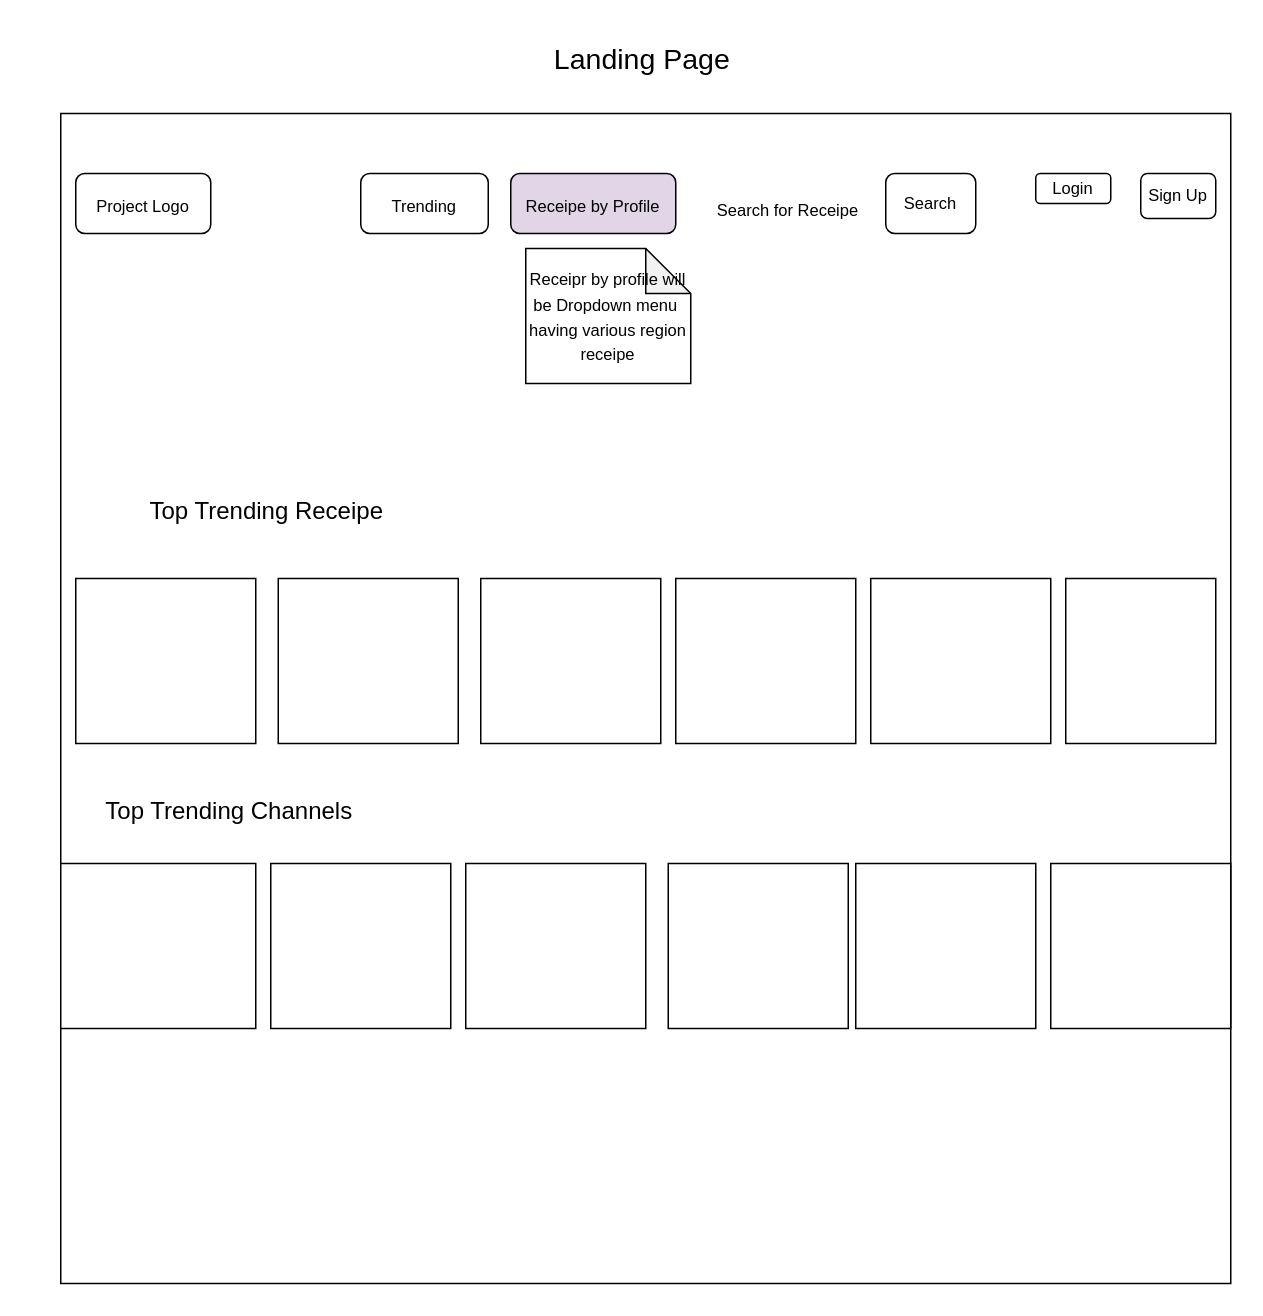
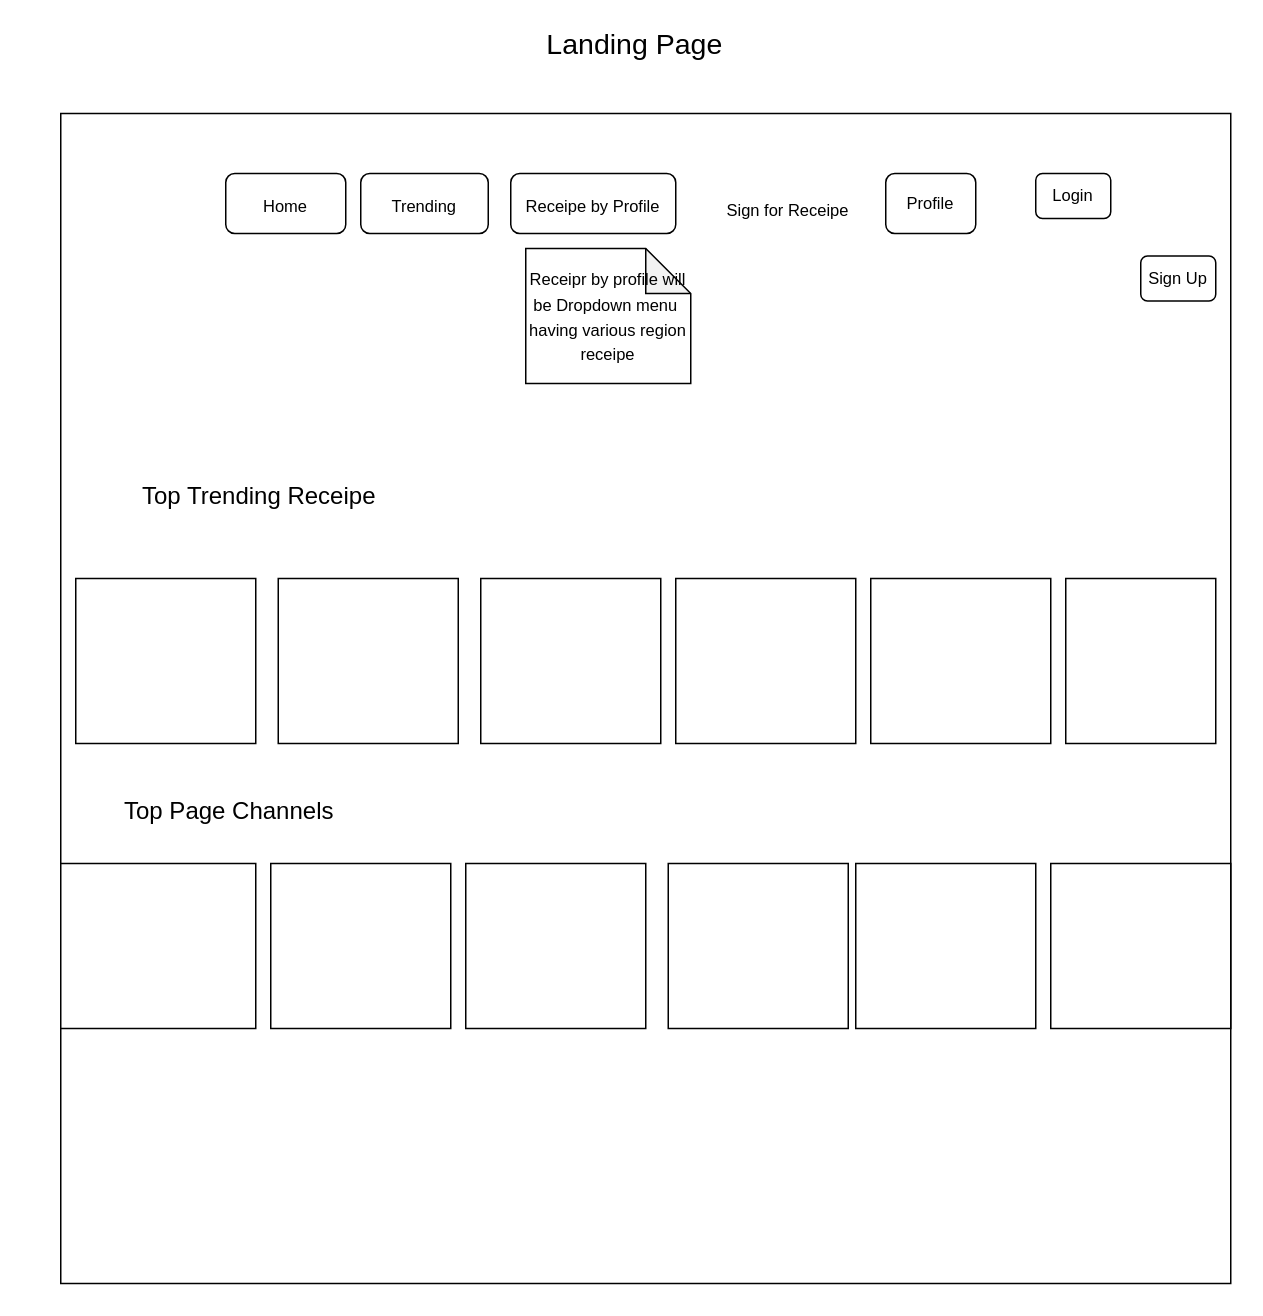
  <mxCell id="0" />
  <mxCell id="1" parent="0" />
  <mxCell id="2" value="" style="whiteSpace=wrap;html=1;aspect=fixed;" vertex="1" parent="1"><mxGeometry x="40" y="75" width="780" height="780" as="geometry" /></mxCell>
- <mxCell id="3" value="&lt;font style=&quot;font-size: 19px;&quot;&gt;Landing Page&amp;nbsp;&lt;/font&gt;" style="text;html=1;align=center;verticalAlign=middle;resizable=0;points=[];autosize=1;strokeColor=none;fillColor=none;" vertex="1" parent="1"><mxGeometry x="355" y="20" width="150" height="40" as="geometry" /></mxCell>
- <mxCell id="4" value="&lt;font style=&quot;font-size: 11px;&quot;&gt;Project Logo&lt;/font&gt;" style="rounded=1;whiteSpace=wrap;html=1;fontSize=19;" vertex="1" parent="1"><mxGeometry x="50" y="115" width="90" height="40" as="geometry" /></mxCell>
+ <mxCell id="3" value="&lt;font style=&quot;font-size: 19px;&quot;&gt;Landing Page&amp;nbsp;&lt;/font&gt;" style="text;html=1;align=center;verticalAlign=middle;resizable=0;points=[];autosize=1;strokeColor=none;fillColor=none;" vertex="1" parent="1"><mxGeometry x="350" y="10" width="150" height="40" as="geometry" /></mxCell>
+ <mxCell id="5" value="&lt;font style=&quot;font-size: 11px;&quot;&gt;Home&lt;/font&gt;" style="rounded=1;whiteSpace=wrap;html=1;fontSize=19;" vertex="1" parent="1"><mxGeometry x="150" y="115" width="80" height="40" as="geometry" /></mxCell>
  <mxCell id="6" value="&lt;font style=&quot;font-size: 11px;&quot;&gt;Trending&lt;/font&gt;" style="rounded=1;whiteSpace=wrap;html=1;fontSize=19;" vertex="1" parent="1"><mxGeometry x="240" y="115" width="85" height="40" as="geometry" /></mxCell>
- <mxCell id="7" value="&lt;font style=&quot;font-size: 11px;&quot;&gt;Receipe by Profile&lt;/font&gt;" style="rounded=1;whiteSpace=wrap;html=1;fontSize=19;fillColor=#e1d5e7;" vertex="1" parent="1"><mxGeometry x="340" y="115" width="110" height="40" as="geometry" /></mxCell>
+ <mxCell id="7" value="&lt;font style=&quot;font-size: 11px;&quot;&gt;Receipe by Profile&lt;/font&gt;" style="rounded=1;whiteSpace=wrap;html=1;fontSize=19;" vertex="1" parent="1"><mxGeometry x="340" y="115" width="110" height="40" as="geometry" /></mxCell>
  <mxCell id="8" value="&lt;font style=&quot;font-size: 11px;&quot;&gt;Receipr by profile will be Dropdown menu&amp;nbsp; having various region receipe&lt;/font&gt;" style="shape=note;whiteSpace=wrap;html=1;backgroundOutline=1;darkOpacity=0.05;fontSize=14;" vertex="1" parent="1"><mxGeometry x="350" y="165" width="110" height="90" as="geometry" /></mxCell>
- <mxCell id="9" value="Search" style="rounded=1;whiteSpace=wrap;html=1;fontSize=11;" vertex="1" parent="1"><mxGeometry x="590" y="115" width="60" height="40" as="geometry" /></mxCell>
- <mxCell id="10" value="Search for Receipe" style="text;html=1;strokeColor=none;fillColor=none;align=center;verticalAlign=middle;whiteSpace=wrap;rounded=0;fontSize=11;" vertex="1" parent="1"><mxGeometry x="470" y="115" width="110" height="50" as="geometry" /></mxCell>
- <mxCell id="11" value="Login" style="rounded=1;whiteSpace=wrap;html=1;fontSize=11;" vertex="1" parent="1"><mxGeometry x="690" y="115" width="50" height="20" as="geometry" /></mxCell>
- <mxCell id="12" value="Sign Up" style="rounded=1;whiteSpace=wrap;html=1;fontSize=11;" vertex="1" parent="1"><mxGeometry x="760" y="115" width="50" height="30" as="geometry" /></mxCell>
- <mxCell id="13" value="&lt;font style=&quot;font-size: 16px;&quot;&gt;Top Trending Receipe&lt;/font&gt;" style="text;html=1;strokeColor=none;fillColor=none;align=center;verticalAlign=middle;whiteSpace=wrap;rounded=0;fontSize=11;" vertex="1" parent="1"><mxGeometry x="45" y="325" width="265" height="30" as="geometry" /></mxCell>
+ <mxCell id="9" value="Profile" style="rounded=1;whiteSpace=wrap;html=1;fontSize=11;" vertex="1" parent="1"><mxGeometry x="590" y="115" width="60" height="40" as="geometry" /></mxCell>
+ <mxCell id="10" value="Sign for Receipe" style="text;html=1;strokeColor=none;fillColor=none;align=center;verticalAlign=middle;whiteSpace=wrap;rounded=0;fontSize=11;" vertex="1" parent="1"><mxGeometry x="470" y="115" width="110" height="50" as="geometry" /></mxCell>
+ <mxCell id="11" value="Login" style="rounded=1;whiteSpace=wrap;html=1;fontSize=11;" vertex="1" parent="1"><mxGeometry x="690" y="115" width="50" height="30" as="geometry" /></mxCell>
+ <mxCell id="12" value="Sign Up" style="rounded=1;whiteSpace=wrap;html=1;fontSize=11;" vertex="1" parent="1"><mxGeometry x="760" y="170" width="50" height="30" as="geometry" /></mxCell>
+ <mxCell id="13" value="&lt;font style=&quot;font-size: 16px;&quot;&gt;Top Trending Receipe&lt;/font&gt;" style="text;html=1;strokeColor=none;fillColor=none;align=center;verticalAlign=middle;whiteSpace=wrap;rounded=0;fontSize=11;" vertex="1" parent="1"><mxGeometry x="40" y="315" width="265" height="30" as="geometry" /></mxCell>
  <mxCell id="14" value="" style="rounded=0;whiteSpace=wrap;html=1;fontSize=11;" vertex="1" parent="1"><mxGeometry x="50" y="385" width="120" height="110" as="geometry" /></mxCell>
  <mxCell id="15" value="" style="rounded=0;whiteSpace=wrap;html=1;fontSize=11;" vertex="1" parent="1"><mxGeometry x="185" y="385" width="120" height="110" as="geometry" /></mxCell>
  <mxCell id="16" value="" style="rounded=0;whiteSpace=wrap;html=1;fontSize=11;" vertex="1" parent="1"><mxGeometry x="320" y="385" width="120" height="110" as="geometry" /></mxCell>
  <mxCell id="17" value="" style="rounded=0;whiteSpace=wrap;html=1;fontSize=11;" vertex="1" parent="1"><mxGeometry x="450" y="385" width="120" height="110" as="geometry" /></mxCell>
  <mxCell id="18" value="" style="rounded=0;whiteSpace=wrap;html=1;fontSize=11;" vertex="1" parent="1"><mxGeometry x="580" y="385" width="120" height="110" as="geometry" /></mxCell>
  <mxCell id="19" value="" style="rounded=0;whiteSpace=wrap;html=1;fontSize=11;" vertex="1" parent="1"><mxGeometry x="710" y="385" width="100" height="110" as="geometry" /></mxCell>
- <mxCell id="20" value="&lt;font style=&quot;font-size: 16px;&quot;&gt;Top Trending Channels&lt;/font&gt;" style="text;html=1;strokeColor=none;fillColor=none;align=center;verticalAlign=middle;whiteSpace=wrap;rounded=0;fontSize=11;" vertex="1" parent="1"><mxGeometry y="525" width="265" height="30" as="geometry" x="20" /></mxCell>
+ <mxCell id="20" value="&lt;font style=&quot;font-size: 16px;&quot;&gt;Top Page Channels&lt;/font&gt;" style="text;html=1;strokeColor=none;fillColor=none;align=center;verticalAlign=middle;whiteSpace=wrap;rounded=0;fontSize=11;" vertex="1" parent="1"><mxGeometry y="525" width="265" height="30" as="geometry" x="20" /></mxCell>
  <mxCell id="21" value="" style="rounded=0;whiteSpace=wrap;html=1;fontSize=11;" vertex="1" parent="1"><mxGeometry x="180" y="575" width="120" height="110" as="geometry" /></mxCell>
  <mxCell id="22" value="" style="rounded=0;whiteSpace=wrap;html=1;fontSize=11;" vertex="1" parent="1"><mxGeometry x="310" y="575" width="120" height="110" as="geometry" /></mxCell>
  <mxCell id="23" value="" style="rounded=0;whiteSpace=wrap;html=1;fontSize=11;" vertex="1" parent="1"><mxGeometry x="445" y="575" width="120" height="110" as="geometry" /></mxCell>
  <mxCell id="24" value="" style="rounded=0;whiteSpace=wrap;html=1;fontSize=11;" vertex="1" parent="1"><mxGeometry x="570" y="575" width="120" height="110" as="geometry" /></mxCell>
  <mxCell id="25" value="" style="rounded=0;whiteSpace=wrap;html=1;fontSize=11;" vertex="1" parent="1"><mxGeometry x="700" y="575" width="120" height="110" as="geometry" /></mxCell>
  <mxCell id="26" value="" style="rounded=0;whiteSpace=wrap;html=1;fontSize=11;" vertex="1" parent="1"><mxGeometry x="40" y="575" width="130" height="110" as="geometry" /></mxCell>
